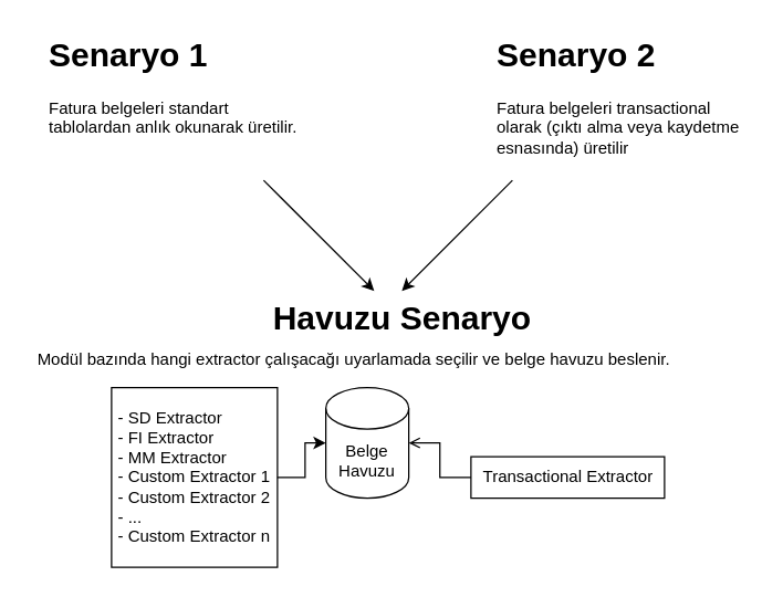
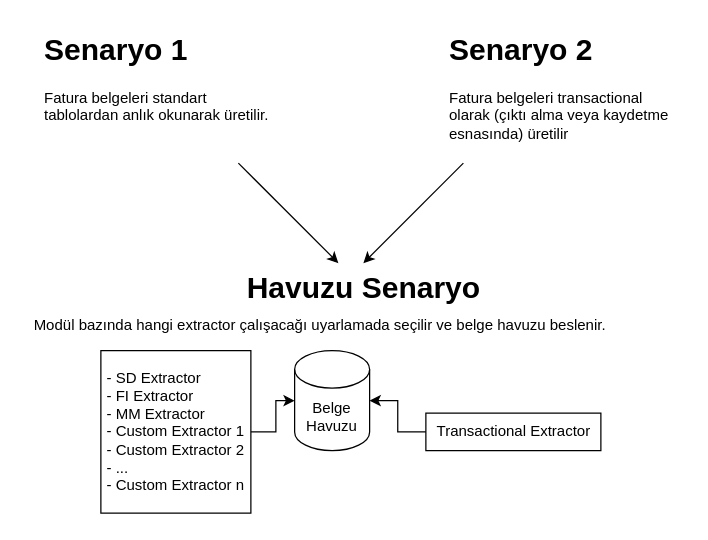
  <mxCell id="0" />
  <mxCell id="1" parent="0" />
  <mxCell id="2" value="&lt;h1&gt;Senaryo 1&lt;/h1&gt;&lt;p&gt;Fatura belgeleri standart tablolardan anlık okunarak üretilir.&lt;/p&gt;" style="text;html=1;strokeColor=none;fillColor=none;spacing=5;spacingTop=-20;whiteSpace=wrap;overflow=hidden;rounded=0;" vertex="1" parent="1"><mxGeometry x="30" y="20" width="190" height="120" as="geometry" /></mxCell>
  <mxCell id="3" value="&lt;h1&gt;Senaryo 2&lt;/h1&gt;&lt;p&gt;Fatura belgeleri transactional olarak (çıktı alma veya kaydetme esnasında) üretilir&lt;/p&gt;" style="text;html=1;strokeColor=none;fillColor=none;spacing=5;spacingTop=-20;whiteSpace=wrap;overflow=hidden;rounded=0;" vertex="1" parent="1"><mxGeometry x="354" y="20" width="190" height="120" as="geometry" /></mxCell>
  <mxCell id="4" value="" style="endArrow=classic;html=1;" edge="1" parent="1"><mxGeometry width="50" height="50" relative="1" as="geometry"><mxPoint x="370" y="130" as="sourcePoint" /><mxPoint x="290" y="210" as="targetPoint" /></mxGeometry></mxCell>
  <mxCell id="5" value="" style="endArrow=classic;html=1;" edge="1" parent="1"><mxGeometry width="50" height="50" relative="1" as="geometry"><mxPoint x="190" y="130" as="sourcePoint" /><mxPoint x="270" y="210" as="targetPoint" /></mxGeometry></mxCell>
  <mxCell id="6" value="Belge Havuzu" style="shape=cylinder3;whiteSpace=wrap;html=1;boundedLbl=1;backgroundOutline=1;size=15;" vertex="1" parent="1"><mxGeometry x="235" y="280" width="60" height="80" as="geometry" /></mxCell>
  <mxCell id="7" style="edgeStyle=orthogonalEdgeStyle;rounded=0;orthogonalLoop=1;jettySize=auto;html=1;exitX=1;exitY=0.5;exitDx=0;exitDy=0;entryX=0;entryY=0.5;entryDx=0;entryDy=0;entryPerimeter=0;" edge="1" parent="1" source="8" target="6"><mxGeometry relative="1" as="geometry" /></mxCell>
  <mxCell id="8" value="&lt;div style=&quot;text-align: justify&quot;&gt;&lt;span&gt;- SD Extractor&lt;/span&gt;&lt;/div&gt;&lt;div style=&quot;text-align: justify&quot;&gt;&lt;span&gt;- FI Extractor&lt;/span&gt;&lt;/div&gt;&lt;div style=&quot;text-align: justify&quot;&gt;&lt;span&gt;- MM Extractor&lt;/span&gt;&lt;/div&gt;&lt;div style=&quot;text-align: justify&quot;&gt;&lt;span&gt;- Custom Extractor 1&lt;/span&gt;&lt;/div&gt;&lt;div style=&quot;text-align: justify&quot;&gt;&lt;div&gt;&lt;span&gt;- Custom Extractor 2&lt;/span&gt;&lt;/div&gt;&lt;div&gt;&lt;span&gt;- ...&lt;/span&gt;&lt;/div&gt;&lt;div&gt;&lt;div&gt;&lt;span&gt;- Custom Extractor n&lt;/span&gt;&lt;/div&gt;&lt;/div&gt;&lt;/div&gt;" style="rounded=0;whiteSpace=wrap;html=1;fillColor=none;" vertex="1" parent="1"><mxGeometry x="80" y="280" width="120" height="130" as="geometry" /></mxCell>
- <mxCell id="9" style="edgeStyle=orthogonalEdgeStyle;rounded=0;orthogonalLoop=1;jettySize=auto;html=1;entryX=1;entryY=0.5;entryDx=0;entryDy=0;entryPerimeter=0;endArrow=open;" edge="1" parent="1" source="10" target="6"><mxGeometry relative="1" as="geometry" /></mxCell>
+ <mxCell id="9" style="edgeStyle=orthogonalEdgeStyle;rounded=0;orthogonalLoop=1;jettySize=auto;html=1;entryX=1;entryY=0.5;entryDx=0;entryDy=0;entryPerimeter=0;" edge="1" parent="1" source="10" target="6"><mxGeometry relative="1" as="geometry" /></mxCell>
  <mxCell id="10" value="Transactional Extractor" style="text;html=1;align=center;verticalAlign=middle;resizable=0;points=[];autosize=1;" vertex="1" parent="1"><mxGeometry x="340" y="335" width="140" height="20" as="geometry" /></mxCell>
  <mxCell id="11" value="Modül bazında hangi extractor çalışacağı uyarlamada seçilir ve belge havuzu beslenir." style="text;html=1;align=center;verticalAlign=middle;resizable=0;points=[];autosize=1;" vertex="1" parent="1"><mxGeometry x="20" y="250" width="470" height="20" as="geometry" /></mxCell>
  <mxCell id="12" value="&lt;font style=&quot;font-size: 24px&quot;&gt;&lt;b&gt;Havuzu Senaryo&lt;/b&gt;&lt;/font&gt;" style="text;html=1;align=center;verticalAlign=middle;resizable=0;points=[];autosize=1;" vertex="1" parent="1"><mxGeometry x="200" y="220" width="180" height="20" as="geometry" /></mxCell>
  <mxCell id="13" value="&lt;div style=&quot;text-align: justify&quot;&gt;&lt;br&gt;&lt;/div&gt;" style="rounded=0;whiteSpace=wrap;html=1;fillColor=none;" vertex="1" parent="1"><mxGeometry x="340" y="330" width="140" height="30" as="geometry" /></mxCell>
